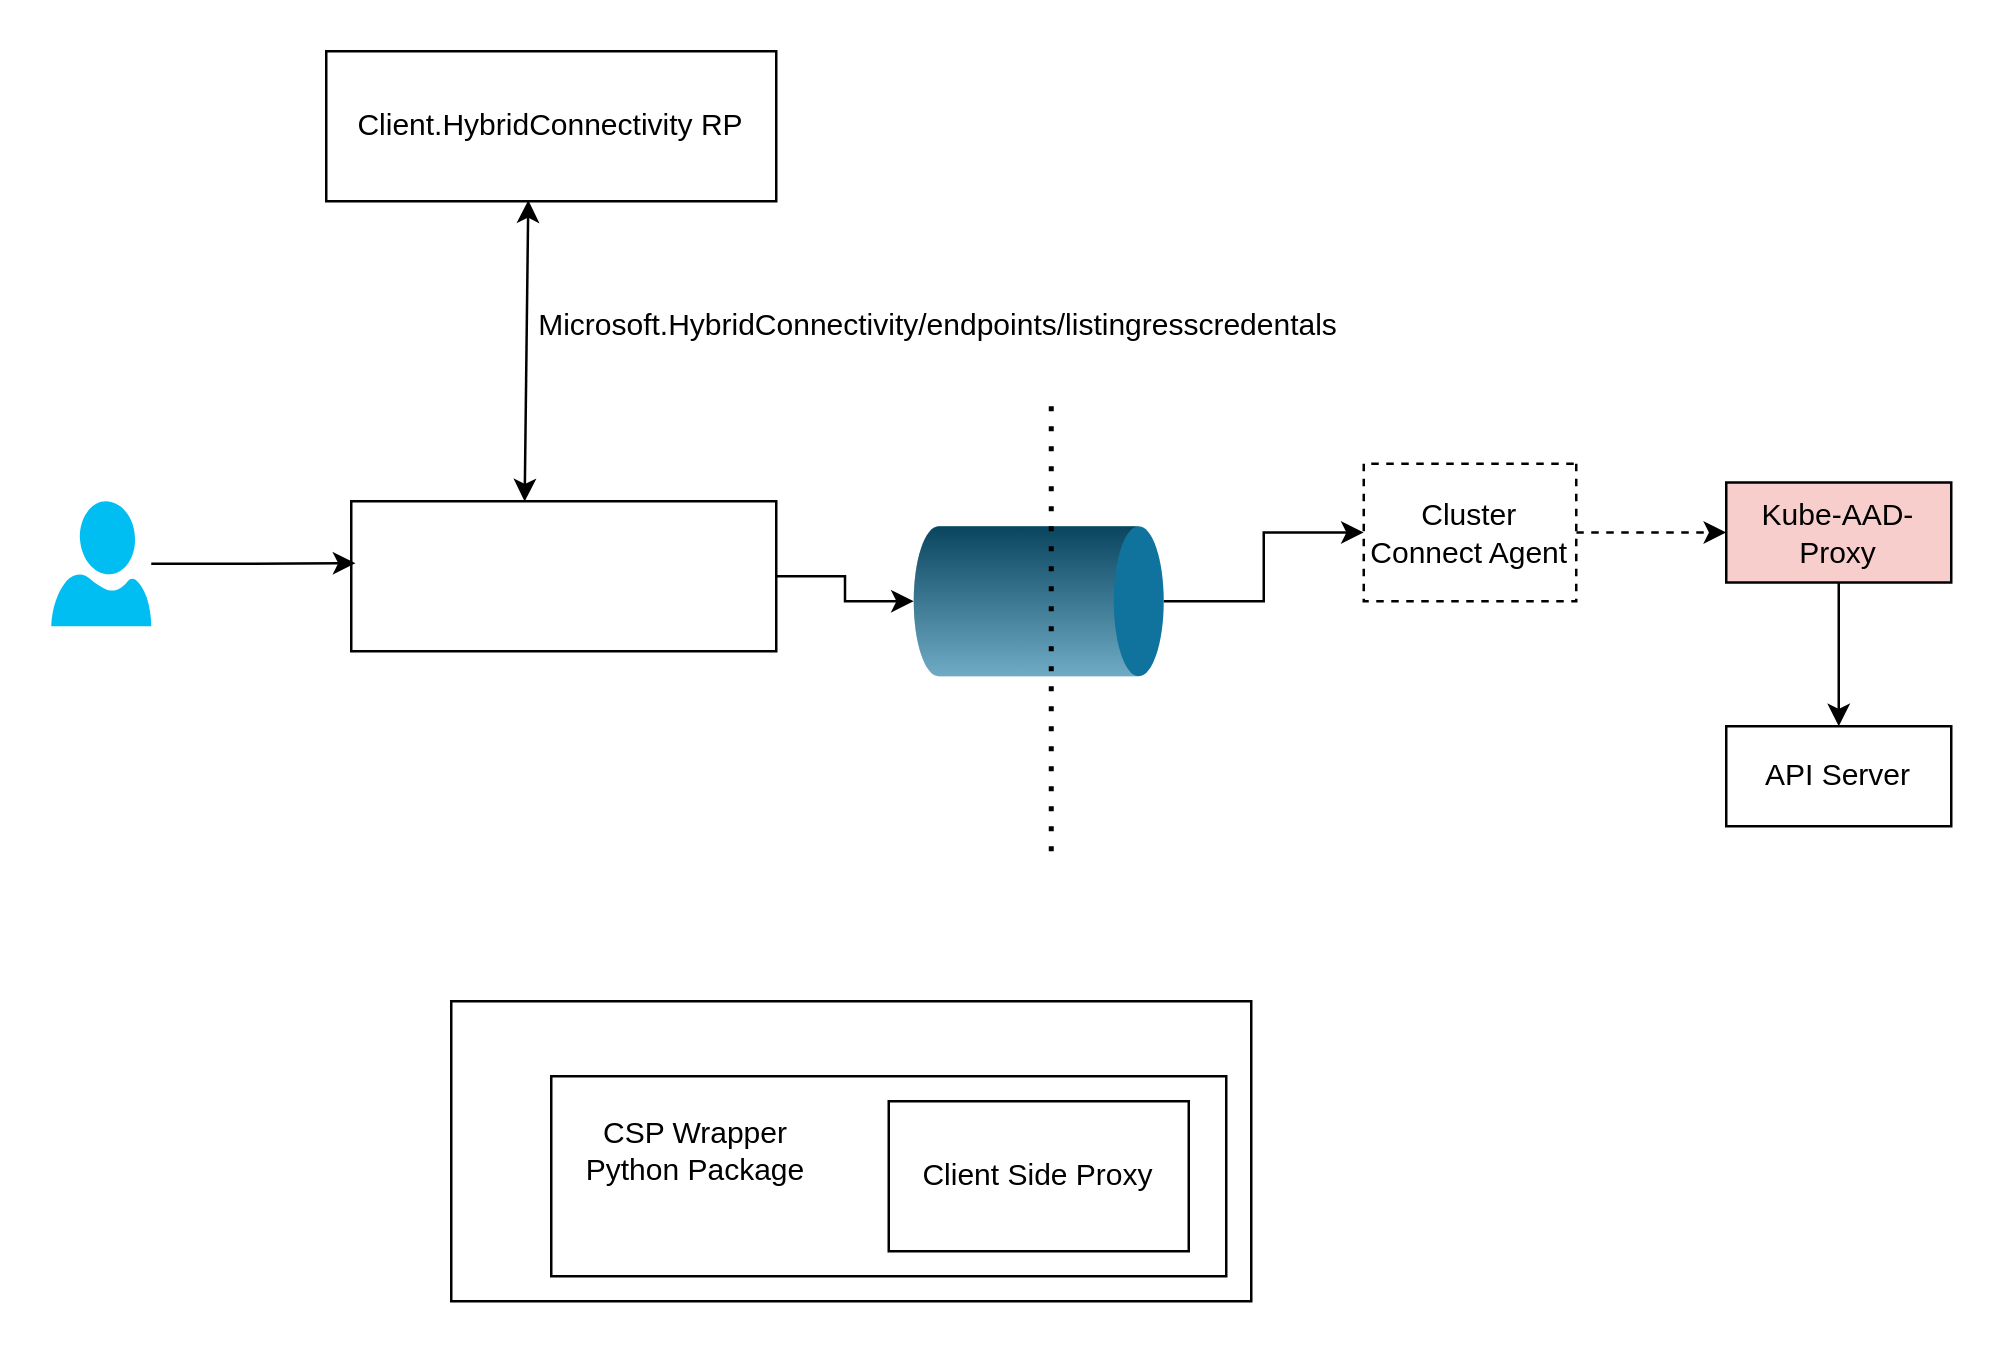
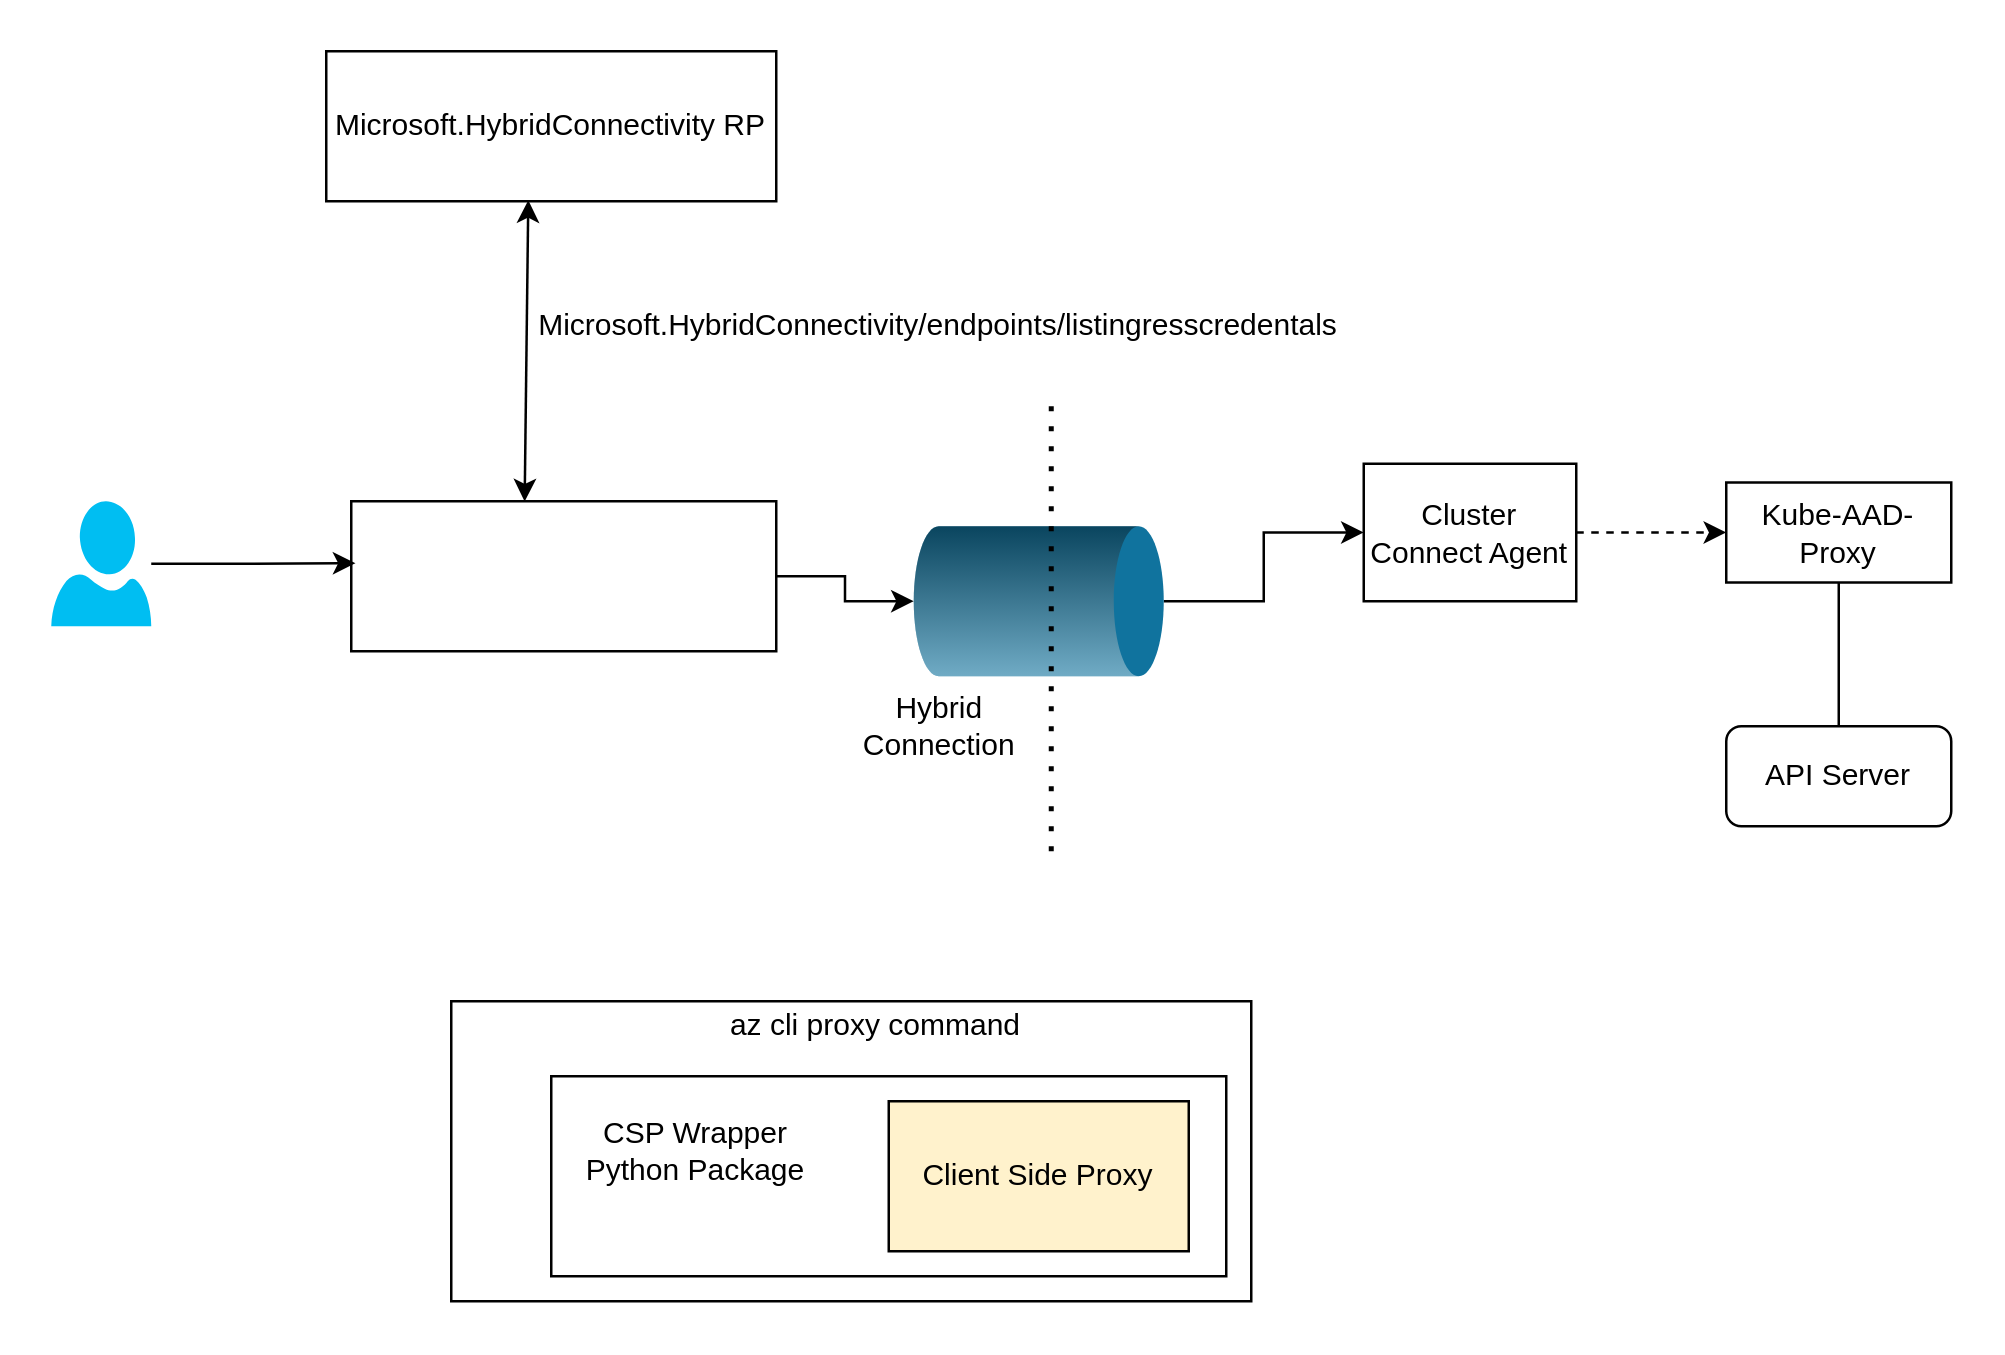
  <mxCell id="0" />
  <mxCell id="1" parent="0" />
  <mxCell id="2" style="edgeStyle=orthogonalEdgeStyle;rounded=0;orthogonalLoop=1;jettySize=auto;html=1;exitX=1;exitY=0.5;exitDx=0;exitDy=0;entryX=0.5;entryY=1;entryDx=0;entryDy=0;entryPerimeter=0;" edge="1" parent="1" source="3" target="10"><mxGeometry relative="1" as="geometry" /></mxCell>
  <mxCell id="3" value="" style="rounded=0;whiteSpace=wrap;html=1;" vertex="1" parent="1"><mxGeometry x="140" y="200" width="170" height="60" as="geometry" /></mxCell>
  <mxCell id="4" style="edgeStyle=orthogonalEdgeStyle;rounded=0;orthogonalLoop=1;jettySize=auto;html=1;entryX=0.01;entryY=0.413;entryDx=0;entryDy=0;entryPerimeter=0;" edge="1" parent="1" source="5" target="3"><mxGeometry relative="1" as="geometry" /></mxCell>
  <mxCell id="5" value="" style="verticalLabelPosition=bottom;html=1;verticalAlign=top;align=center;strokeColor=none;fillColor=#00BEF2;shape=mxgraph.azure.user;" vertex="1" parent="1"><mxGeometry x="20" y="200" width="40" height="50" as="geometry" /></mxCell>
- <mxCell id="6" value="Client.HybridConnectivity RP" style="rounded=0;whiteSpace=wrap;html=1;" vertex="1" parent="1"><mxGeometry x="130" y="20" width="180" height="60" as="geometry" /></mxCell>
+ <mxCell id="6" value="Microsoft.HybridConnectivity RP" style="rounded=0;whiteSpace=wrap;html=1;" vertex="1" parent="1"><mxGeometry x="130" y="20" width="180" height="60" as="geometry" /></mxCell>
  <mxCell id="7" value="" style="endArrow=classic;startArrow=classic;html=1;entryX=0.449;entryY=0.993;entryDx=0;entryDy=0;entryPerimeter=0;exitX=0.408;exitY=0.001;exitDx=0;exitDy=0;exitPerimeter=0;" edge="1" parent="1" source="3" target="6"><mxGeometry width="50" height="50" relative="1" as="geometry"><mxPoint x="320" y="250" as="sourcePoint" /><mxPoint x="370" y="200" as="targetPoint" /></mxGeometry></mxCell>
  <mxCell id="8" value="Microsoft.HybridConnectivity/endpoints/listingresscredentals" style="text;html=1;strokeColor=none;fillColor=none;align=center;verticalAlign=middle;whiteSpace=wrap;rounded=0;" vertex="1" parent="1"><mxGeometry x="270" y="120" width="210" height="20" as="geometry" /></mxCell>
  <mxCell id="9" style="edgeStyle=orthogonalEdgeStyle;rounded=0;orthogonalLoop=1;jettySize=auto;html=1;exitX=0.5;exitY=0;exitDx=0;exitDy=0;exitPerimeter=0;entryX=0.5;entryY=1;entryDx=0;entryDy=0;" edge="1" parent="1" source="10" target="14"><mxGeometry relative="1" as="geometry" /></mxCell>
  <mxCell id="10" value="" style="verticalLabelPosition=bottom;verticalAlign=top;html=1;shape=mxgraph.infographic.cylinder;fillColor=#10739E;strokeColor=none;direction=south;" vertex="1" parent="1"><mxGeometry x="365" y="210" width="100" height="60" as="geometry" /></mxCell>
  <mxCell id="11" value="" style="endArrow=none;dashed=1;html=1;dashPattern=1 3;strokeWidth=2;" edge="1" parent="1"><mxGeometry width="50" height="50" relative="1" as="geometry"><mxPoint x="420" y="340" as="sourcePoint" /><mxPoint x="420" y="160" as="targetPoint" /></mxGeometry></mxCell>
+ <mxCell id="12" value="Hybrid Connection" style="text;html=1;strokeColor=none;fillColor=none;align=center;verticalAlign=middle;whiteSpace=wrap;rounded=0;" vertex="1" parent="1"><mxGeometry x="327.5" y="280" width="95" height="20" as="geometry" /></mxCell>
  <mxCell id="13" style="edgeStyle=orthogonalEdgeStyle;rounded=0;orthogonalLoop=1;jettySize=auto;html=1;exitX=0.5;exitY=0;exitDx=0;exitDy=0;entryX=0;entryY=0.5;entryDx=0;entryDy=0;dashed=1;" edge="1" parent="1" source="14" target="16"><mxGeometry relative="1" as="geometry" /></mxCell>
- <mxCell id="14" value="Cluster Connect Agent" style="rounded=0;whiteSpace=wrap;html=1;direction=south;dashed=1;" vertex="1" parent="1"><mxGeometry x="545" y="185" width="85" height="55" as="geometry" /></mxCell>
- <mxCell id="15" style="edgeStyle=orthogonalEdgeStyle;rounded=0;orthogonalLoop=1;jettySize=auto;html=1;exitX=0.5;exitY=1;exitDx=0;exitDy=0;entryX=0.5;entryY=0;entryDx=0;entryDy=0;" edge="1" parent="1" source="16" target="17"><mxGeometry relative="1" as="geometry" /></mxCell>
- <mxCell id="16" value="Kube-AAD-Proxy" style="rounded=0;whiteSpace=wrap;html=1;fillColor=#f8cecc;" vertex="1" parent="1"><mxGeometry x="690" y="192.5" width="90" height="40" as="geometry" /></mxCell>
- <mxCell id="17" value="API Server" style="rounded=0;whiteSpace=wrap;html=1;" vertex="1" parent="1"><mxGeometry x="690" y="290" width="90" height="40" as="geometry" /></mxCell>
+ <mxCell id="14" value="Cluster Connect Agent" style="rounded=0;whiteSpace=wrap;html=1;direction=south;" vertex="1" parent="1"><mxGeometry x="545" y="185" width="85" height="55" as="geometry" /></mxCell>
+ <mxCell id="15" style="edgeStyle=orthogonalEdgeStyle;rounded=0;orthogonalLoop=1;jettySize=auto;html=1;exitX=0.5;exitY=1;exitDx=0;exitDy=0;entryX=0.5;entryY=0;entryDx=0;entryDy=0;endArrow=none;" edge="1" parent="1" source="16" target="17"><mxGeometry relative="1" as="geometry" /></mxCell>
+ <mxCell id="16" value="Kube-AAD-Proxy" style="rounded=0;whiteSpace=wrap;html=1;" vertex="1" parent="1"><mxGeometry x="690" y="192.5" width="90" height="40" as="geometry" /></mxCell>
+ <mxCell id="17" value="API Server" style="whiteSpace=wrap;html=1;rounded=1;" vertex="1" parent="1"><mxGeometry x="690" y="290" width="90" height="40" as="geometry" /></mxCell>
  <mxCell id="18" value="" style="rounded=0;whiteSpace=wrap;html=1;" vertex="1" parent="1"><mxGeometry x="180" y="400" width="320" height="120" as="geometry" /></mxCell>
  <mxCell id="19" value="" style="rounded=0;whiteSpace=wrap;html=1;" vertex="1" parent="1"><mxGeometry x="220" y="430" width="270" height="80" as="geometry" /></mxCell>
- <mxCell id="20" value="Client Side Proxy" style="rounded=0;whiteSpace=wrap;html=1;" vertex="1" parent="1"><mxGeometry x="355" y="440" width="120" height="60" as="geometry" /></mxCell>
+ <mxCell id="20" value="Client Side Proxy" style="rounded=0;whiteSpace=wrap;html=1;fillColor=#fff2cc;" vertex="1" parent="1"><mxGeometry x="355" y="440" width="120" height="60" as="geometry" /></mxCell>
  <mxCell id="21" value="CSP Wrapper Python Package" style="text;html=1;strokeColor=none;fillColor=none;align=center;verticalAlign=middle;whiteSpace=wrap;rounded=0;" vertex="1" parent="1"><mxGeometry x="227.5" y="455" width="100" height="10" as="geometry" /></mxCell>
+ <mxCell id="22" value="az cli proxy command" style="text;html=1;strokeColor=none;fillColor=none;align=center;verticalAlign=middle;whiteSpace=wrap;rounded=0;" vertex="1" parent="1"><mxGeometry x="200" y="400" width="300" height="20" as="geometry" /></mxCell>
